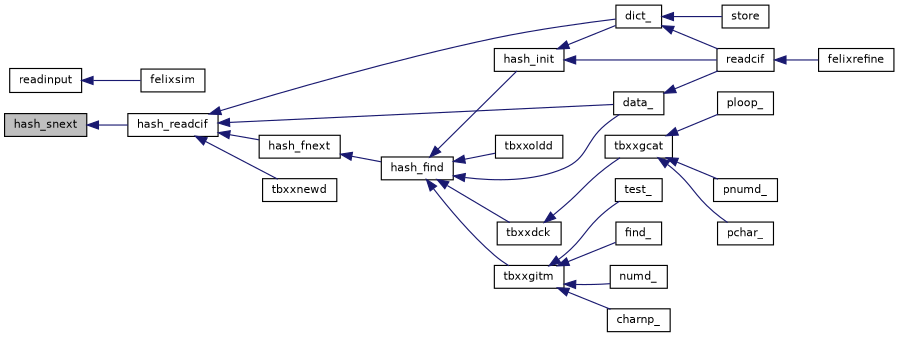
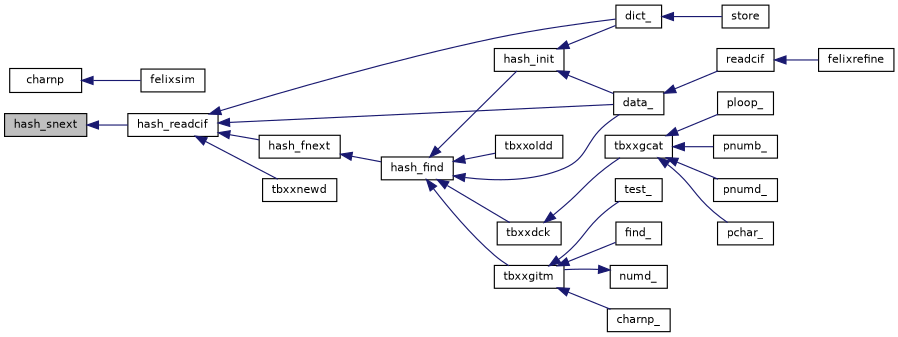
  digraph {
    rankdir=LR
    node [color=black fillcolor=white fontname=Helvetica fontsize=10 shape=record style=filled]
    edge [color=midnightblue dir=back fontname=Helvetica fontsize=10 labelfontname=Helvetica labelfontsize=10 style=solid]
    n1 [fillcolor=grey75 fontcolor=black height=0.2 label=hash_snext width=0.4]
    n2 [height=0.2 label=hash_readcif width=0.4]
    n3 [height=0.2 label=dict_ width=0.4]
    n4 [height=0.2 label=tbxxnewd width=0.4]
    n5 [height=0.2 label=data_ width=0.4]
    n6 [height=0.2 label=hash_fnext width=0.4]
    n7 [height=0.2 label=store width=0.4]
    n8 [height=0.2 label=readcif width=0.4]
    n9 [height=0.2 label=hash_find width=0.4]
    n10 [height=0.2 label=felixrefine width=0.4]
-   n11 [height=0.2 label=readinput width=0.4]
+   n11 [height=0.2 label=charnp width=0.4]
    n12 [height=0.2 label=felixsim width=0.4]
    n13 [height=0.2 label=tbxxoldd width=0.4]
    n14 [height=0.2 label=tbxxgitm width=0.4]
    n15 [height=0.2 label=tbxxdck width=0.4]
    n16 [height=0.2 label=hash_init width=0.4]
    n17 [height=0.2 label=test_ width=0.4]
    n18 [height=0.2 label=find_ width=0.4]
    n19 [height=0.2 label=numd_ width=0.4]
    n20 [height=0.2 label=charnp_ width=0.4]
    n21 [height=0.2 label=tbxxgcat width=0.4]
+   n22 [height=0.2 label=pnumb_ width=0.4]
    n23 [height=0.2 label=pnumd_ width=0.4]
    n24 [height=0.2 label=pchar_ width=0.4]
    n25 [height=0.2 label=ploop_ width=0.4]
    n1 -> n2
    n2 -> n3
    n2 -> n4
    n2 -> n5
    n2 -> n6
    n3 -> n7
-   n3 -> n8
    n5 -> n8
    n6 -> n9
    n8 -> n10
    n9 -> n5
    n9 -> n13
    n9 -> n14
    n9 -> n15
    n9 -> n16
    n11 -> n12
    n14 -> n17
    n14 -> n18
-   n14 -> n19
+   n19 -> n14
    n14 -> n20
    n15 -> n21
    n16 -> n3
-   n16 -> n8
+   n16 -> n5
+   n21 -> n22
    n21 -> n23
    n21 -> n24
    n21 -> n25
  }
